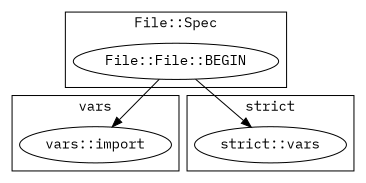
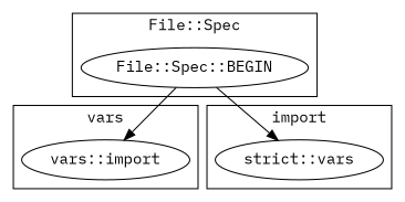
  digraph {
    fontname="IBM Plex Mono"
    node [fontname="IBM Plex Mono"]
    edge [fontname="IBM Plex Mono"]
    "vars::import"
    n2 [label="strict::vars"]
-   "File::Spec::BEGIN" [label="File::File::BEGIN"]
+   "File::Spec::BEGIN"
    subgraph cluster_1 {
      label=vars
      "vars::import"
    }
    subgraph cluster_2 {
-     label="strict"
+     label=import
      n2
    }
    subgraph cluster_3 {
      label="File::Spec"
      "File::Spec::BEGIN"
    }
    "File::Spec::BEGIN" -> "vars::import"
    "File::Spec::BEGIN" -> n2
  }
